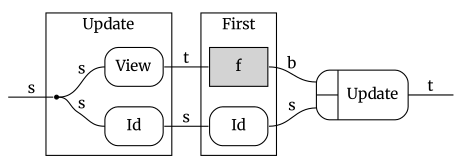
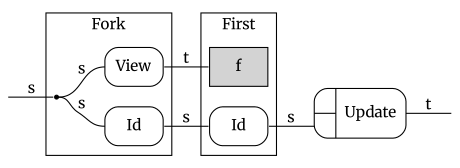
  digraph {
    compound=true
    fontname=Merriweather
    rankdir=LR
    node [fontname=Merriweather shape=record style=rounded]
    edge [arrowhead=none fontname=Merriweather headport=w tailport=e]
    View
    n2 [label=Id]
    ForkIn1 [shape=point]
    f [style=filled]
    n5 [label=Id]
    n6 [label="{{<i1>|<i2>}|Update}"]
    in [shape=point style=invis]
    out [shape=point style=invis]
    subgraph cluster_1 {
-     label=Update
+     label=Fork
      ForkIn1
      subgraph sub_2 {
        label=Fork
        rank=same
        View
        n2
      }
    }
    subgraph cluster_3 {
      label=First
      f
      n5
    }
    View -> f [label=t]
    n2 -> n5 [label=s]
    ForkIn1 -> View [label=s]
    ForkIn1 -> n2 [label=s]
-   f -> n6 [headport="i1:w" label=b]
    n5 -> n6 [headport="i2:w" label=s]
    n6 -> out [label=t]
    in -> ForkIn1 [label=s]
  }
